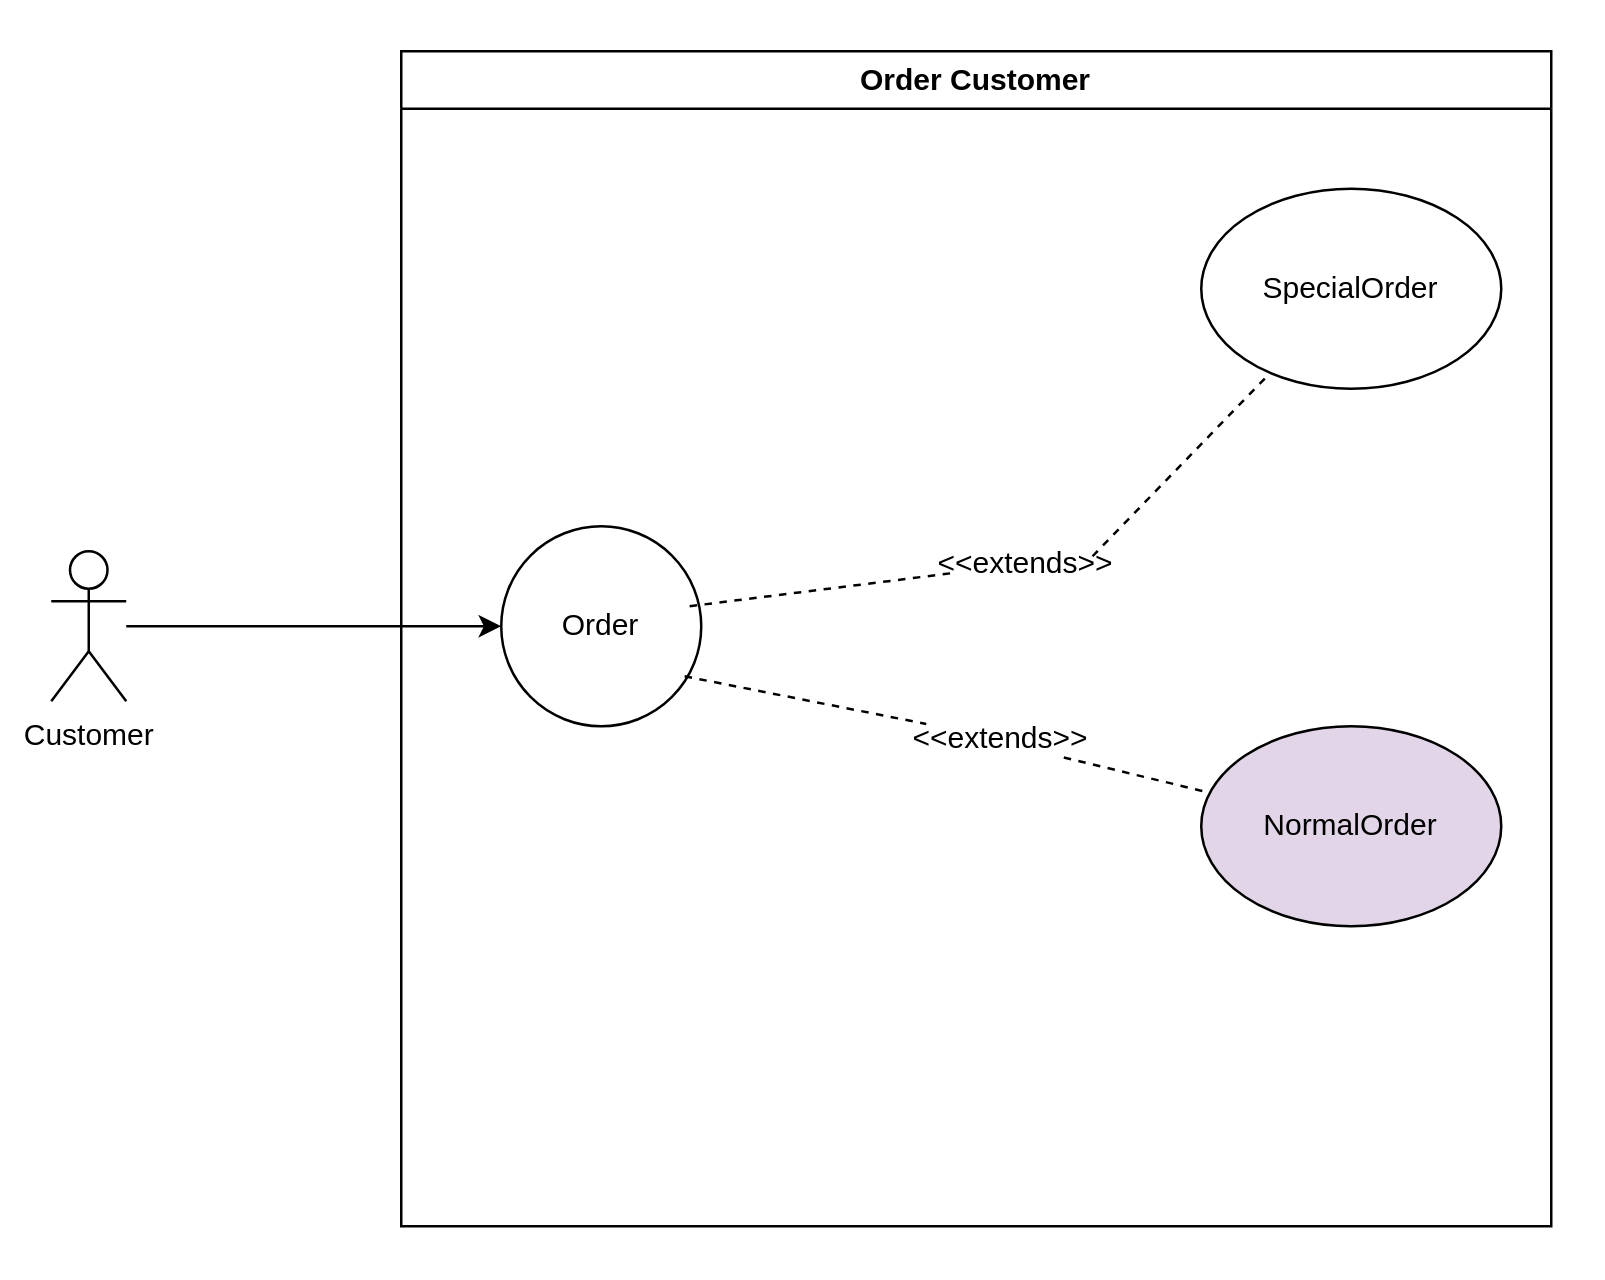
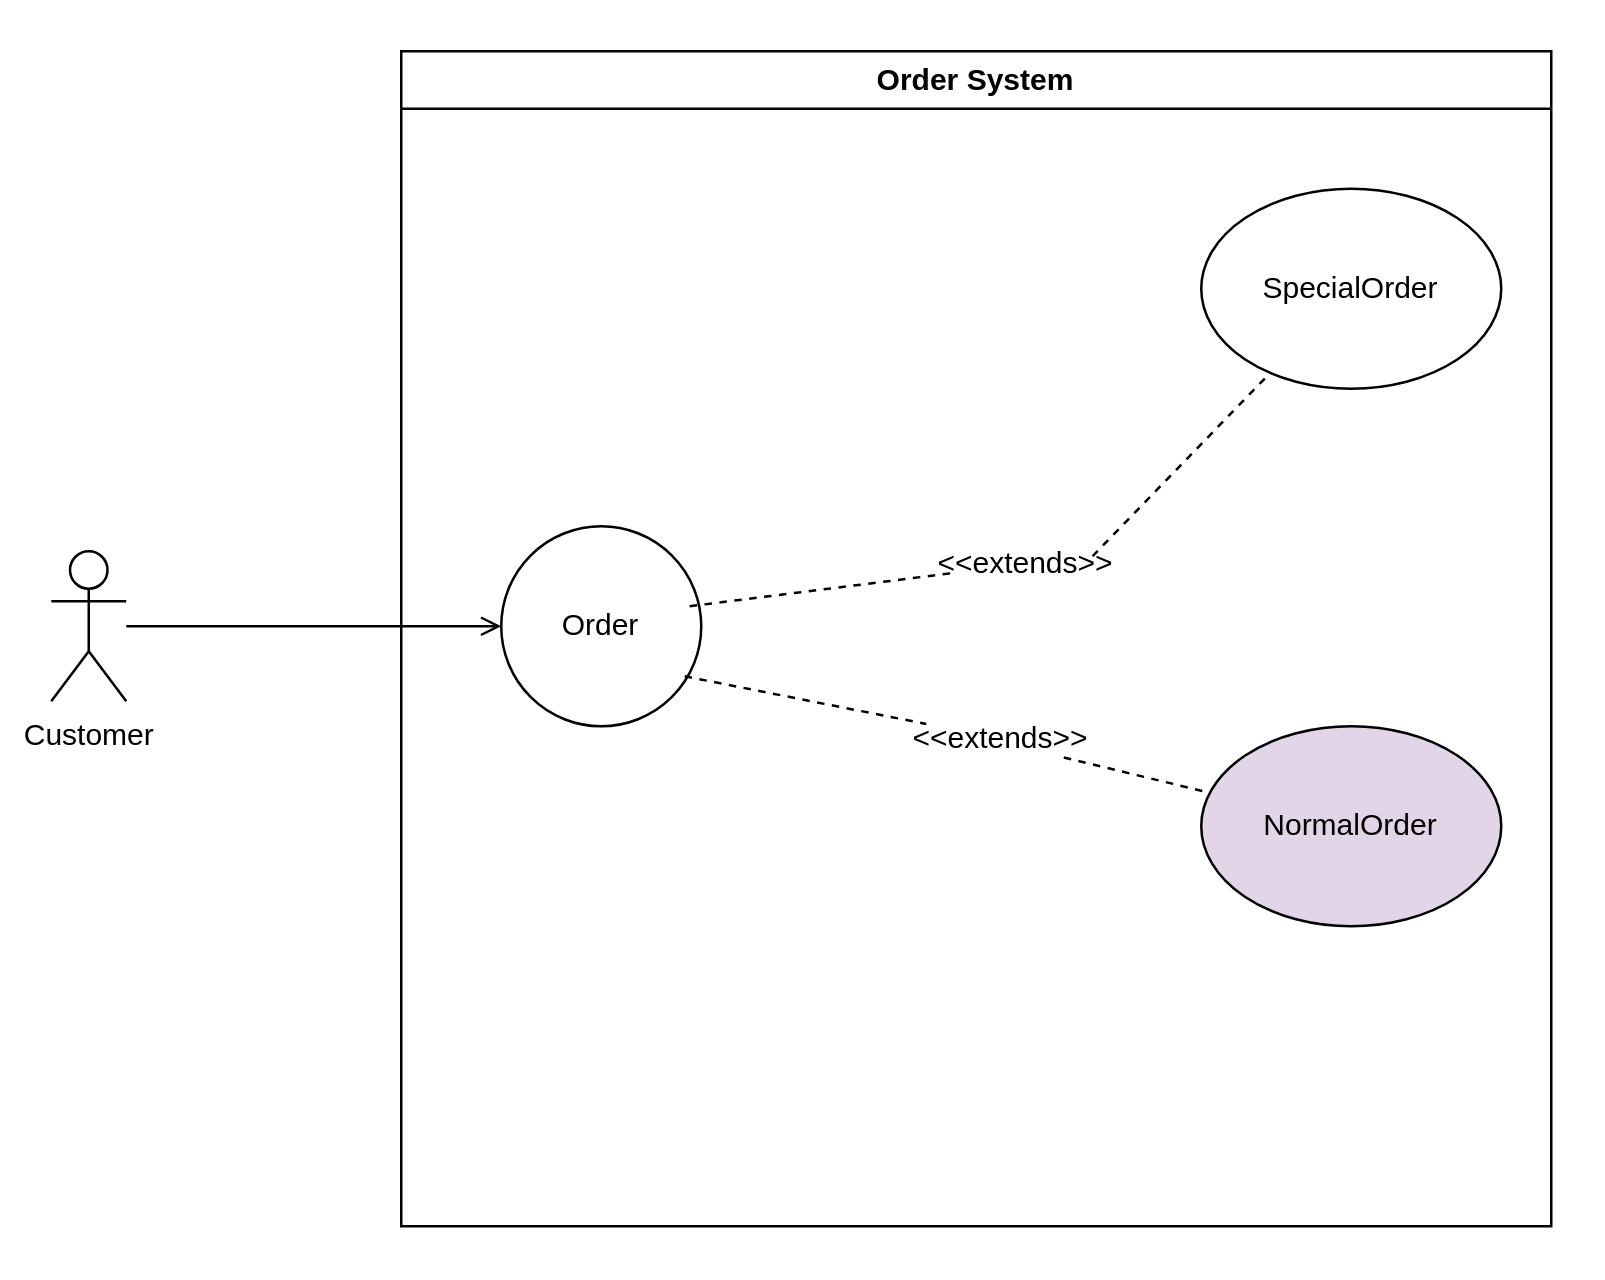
  <mxCell id="0" />
  <mxCell id="1" parent="0" />
- <mxCell id="2" style="edgeStyle=orthogonalEdgeStyle;rounded=0;orthogonalLoop=1;jettySize=auto;html=1;" edge="1" parent="1" source="13" target="4"><mxGeometry relative="1" as="geometry" /></mxCell>
- <mxCell id="3" value="Order Customer" style="swimlane;whiteSpace=wrap;html=1;" vertex="1" parent="1"><mxGeometry x="160" y="20" width="460" height="470" as="geometry"><mxRectangle x="280" y="20" width="120" height="30" as="alternateBounds" /></mxGeometry></mxCell>
+ <mxCell id="2" style="edgeStyle=orthogonalEdgeStyle;rounded=0;orthogonalLoop=1;jettySize=auto;html=1;endArrow=open;" edge="1" parent="1" source="13" target="4"><mxGeometry relative="1" as="geometry" /></mxCell>
+ <mxCell id="3" value="Order System" style="swimlane;whiteSpace=wrap;html=1;" vertex="1" parent="1"><mxGeometry x="160" y="20" width="460" height="470" as="geometry"><mxRectangle x="280" y="20" width="120" height="30" as="alternateBounds" /></mxGeometry></mxCell>
  <mxCell id="4" value="&lt;div&gt;Order&lt;/div&gt;" style="ellipse;whiteSpace=wrap;html=1;" vertex="1" parent="3"><mxGeometry x="40" y="190" width="80" height="80" as="geometry" /></mxCell>
  <mxCell id="5" value="&lt;div&gt;SpecialOrder&lt;/div&gt;" style="ellipse;whiteSpace=wrap;html=1;" vertex="1" parent="3"><mxGeometry x="320" y="55" width="120" height="80" as="geometry" /></mxCell>
  <mxCell id="6" value="&amp;lt;&amp;lt;extends&amp;gt;&amp;gt;" style="text;html=1;strokeColor=none;fillColor=none;align=center;verticalAlign=middle;whiteSpace=wrap;rounded=0;" vertex="1" parent="3"><mxGeometry x="220" y="190" width="60" height="30" as="geometry" /></mxCell>
  <mxCell id="7" value="" style="endArrow=none;dashed=1;html=1;rounded=0;exitX=0.942;exitY=0.4;exitDx=0;exitDy=0;exitPerimeter=0;" edge="1" parent="3" source="4" target="6"><mxGeometry width="50" height="50" relative="1" as="geometry"><mxPoint x="153" y="222" as="sourcePoint" /><mxPoint x="253" y="202" as="targetPoint" /></mxGeometry></mxCell>
  <mxCell id="8" value="" style="endArrow=none;dashed=1;html=1;rounded=0;exitX=0.942;exitY=0.4;exitDx=0;exitDy=0;exitPerimeter=0;" edge="1" parent="3" source="6" target="5"><mxGeometry width="50" height="50" relative="1" as="geometry"><mxPoint x="170" y="230" as="sourcePoint" /><mxPoint x="220" y="180" as="targetPoint" /></mxGeometry></mxCell>
  <mxCell id="9" value="NormalOrder" style="ellipse;whiteSpace=wrap;html=1;fillColor=#e1d5e7;" vertex="1" parent="3"><mxGeometry x="320" y="270" width="120" height="80" as="geometry" /></mxCell>
  <mxCell id="10" value="&amp;lt;&amp;lt;extends&amp;gt;&amp;gt;" style="text;html=1;strokeColor=none;fillColor=none;align=center;verticalAlign=middle;whiteSpace=wrap;rounded=0;" vertex="1" parent="3"><mxGeometry x="210" y="260" width="60" height="30" as="geometry" /></mxCell>
  <mxCell id="11" value="" style="endArrow=none;dashed=1;html=1;rounded=0;exitX=0.917;exitY=0.75;exitDx=0;exitDy=0;exitPerimeter=0;" edge="1" parent="3" source="4" target="10"><mxGeometry width="50" height="50" relative="1" as="geometry"><mxPoint x="150" y="250" as="sourcePoint" /><mxPoint x="364" y="305" as="targetPoint" /></mxGeometry></mxCell>
  <mxCell id="12" value="" style="endArrow=none;dashed=1;html=1;rounded=0;exitX=0.917;exitY=0.75;exitDx=0;exitDy=0;exitPerimeter=0;" edge="1" parent="3" source="10" target="9"><mxGeometry width="50" height="50" relative="1" as="geometry"><mxPoint x="160" y="270" as="sourcePoint" /><mxPoint x="260" y="250" as="targetPoint" /></mxGeometry></mxCell>
  <mxCell id="13" value="&lt;div&gt;Customer&lt;/div&gt;" style="shape=umlActor;verticalLabelPosition=bottom;verticalAlign=top;html=1;outlineConnect=0;" vertex="1" parent="1"><mxGeometry x="20" y="220" width="30" height="60" as="geometry" /></mxCell>
